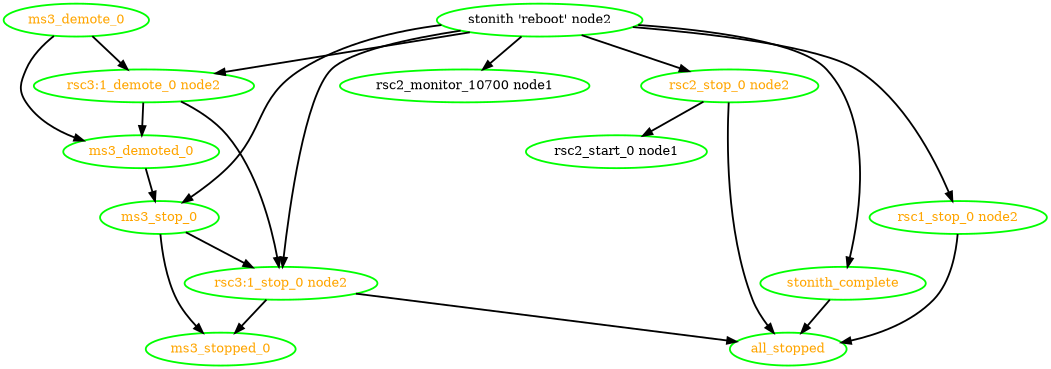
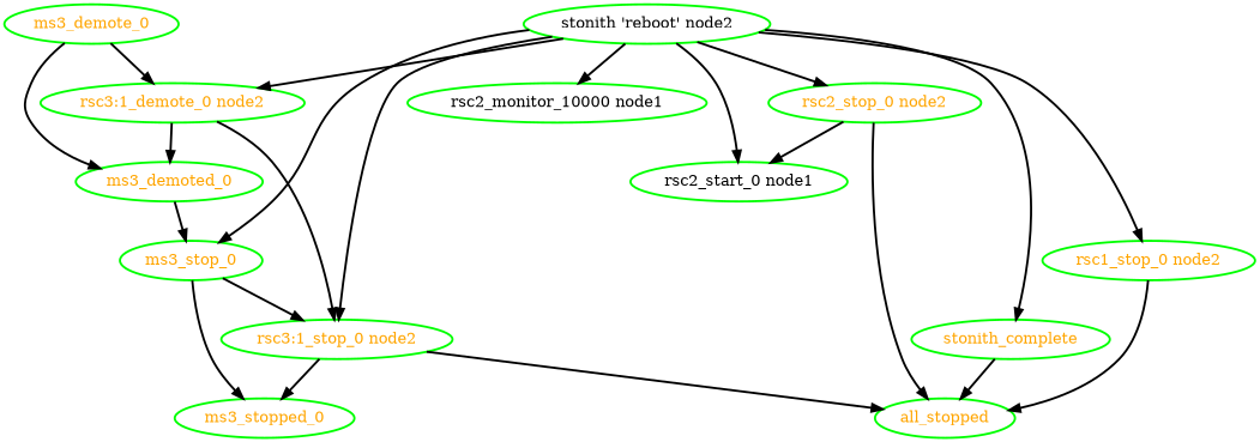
  digraph {
    node [color=green fontcolor=orange style=bold]
    edge [style=bold]
    ms3_demote_0
    ms3_demoted_0
    "rsc3:1_demote_0 node2"
    ms3_stop_0
    "rsc3:1_stop_0 node2"
    ms3_stopped_0
    all_stopped
    "rsc1_stop_0 node2"
-   "rsc2_monitor_10000 node1" [fontcolor=black label="rsc2_monitor_10700 node1"]
+   "rsc2_monitor_10000 node1" [fontcolor=black]
    "rsc2_start_0 node1" [fontcolor=black]
    "rsc2_stop_0 node2"
    "stonith 'reboot' node2" [fontcolor=black]
    stonith_complete
    ms3_demote_0 -> ms3_demoted_0
    ms3_demote_0 -> "rsc3:1_demote_0 node2"
    ms3_demoted_0 -> ms3_stop_0
    "rsc3:1_demote_0 node2" -> ms3_demoted_0
    "rsc3:1_demote_0 node2" -> "rsc3:1_stop_0 node2"
    ms3_stop_0 -> "rsc3:1_stop_0 node2"
    ms3_stop_0 -> ms3_stopped_0
    "rsc3:1_stop_0 node2" -> ms3_stopped_0
    "rsc3:1_stop_0 node2" -> all_stopped
    "rsc1_stop_0 node2" -> all_stopped
    "rsc2_stop_0 node2" -> all_stopped
    "rsc2_stop_0 node2" -> "rsc2_start_0 node1"
    "stonith 'reboot' node2" -> "rsc3:1_demote_0 node2"
    "stonith 'reboot' node2" -> ms3_stop_0
    "stonith 'reboot' node2" -> "rsc3:1_stop_0 node2"
    "stonith 'reboot' node2" -> "rsc1_stop_0 node2"
    "stonith 'reboot' node2" -> "rsc2_monitor_10000 node1"
+   "stonith 'reboot' node2" -> "rsc2_start_0 node1"
    "stonith 'reboot' node2" -> "rsc2_stop_0 node2"
    "stonith 'reboot' node2" -> stonith_complete
    stonith_complete -> all_stopped
  }
